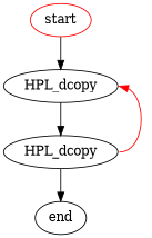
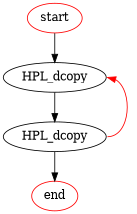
  digraph {
    node [shape=ellipse]
    edge [weight=100]
    n1 [color=red label=start]
    n2 [label="HPL_dcopy\n"]
-   n3 [color=black label=end]
+   n3 [color=red label=end]
    n4 [label="HPL_dcopy\n"]
    n1 -> n2
    n2 -> n4
    n4 -> n2 [color=red headport=e tailport=e weight=""]
    n4 -> n3
  }
